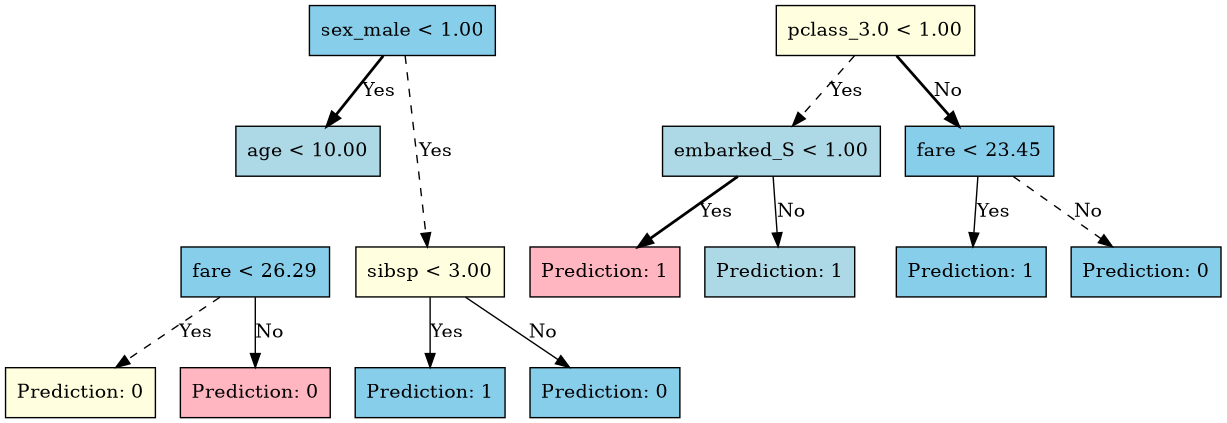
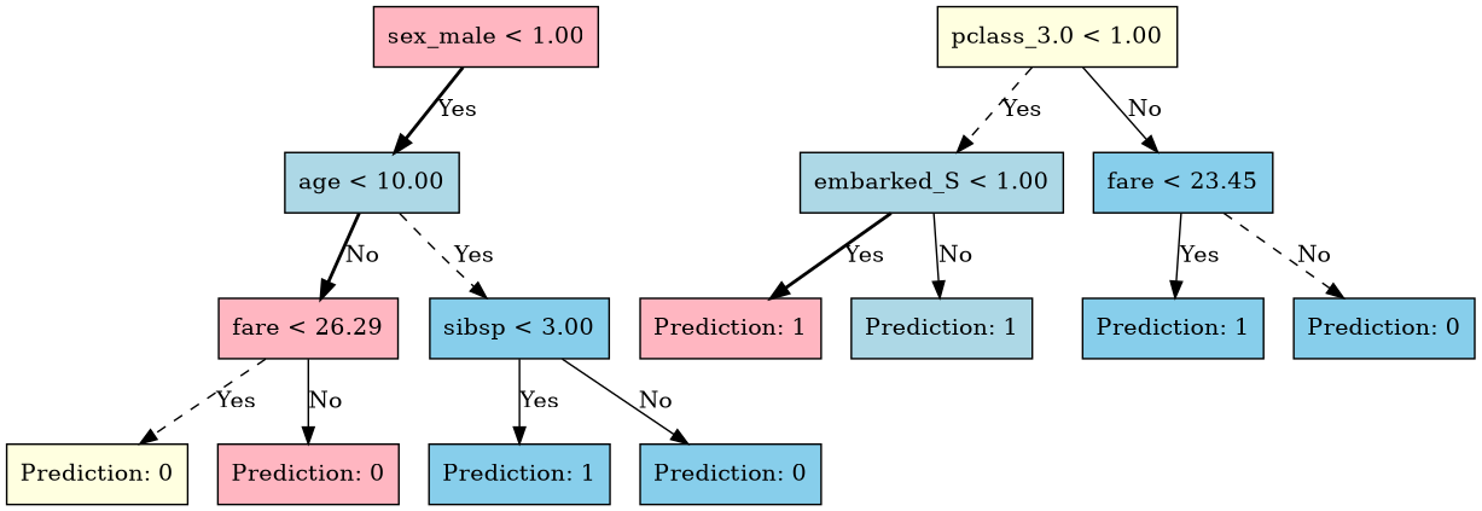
  digraph {
    node [fillcolor=skyblue shape=box style=filled]
    edge [style=solid]
-   n1 [label="sex_male < 1.00"]
+   n1 [fillcolor=lightpink label="sex_male < 1.00"]
    n2 [fillcolor=lightblue label="age < 10.00"]
    n3 [fillcolor=lightyellow label="pclass_3.0 < 1.00"]
    n4 [fillcolor=lightblue label="embarked_S < 1.00"]
    n5 [label="fare < 23.45"]
-   n6 [fillcolor=lightyellow label="sibsp < 3.00"]
-   n7 [label="fare < 26.29"]
+   n6 [label="sibsp < 3.00"]
+   n7 [fillcolor=lightpink label="fare < 26.29"]
    n8 [fillcolor=lightpink label="Prediction: 1"]
    n9 [fillcolor=lightblue label="Prediction: 1"]
    n10 [label="Prediction: 1"]
    n11 [label="Prediction: 0"]
    n12 [label="Prediction: 1"]
    n13 [label="Prediction: 0"]
    n14 [fillcolor=lightyellow label="Prediction: 0"]
    n15 [fillcolor=lightpink label="Prediction: 0"]
    n1 -> n2 [label=Yes style=bold]
-   n1 -> n6 [label=Yes style=dashed]
+   n2 -> n6 [label=Yes style=dashed]
+   n2 -> n7 [label=No style=bold]
    n3 -> n4 [label=Yes style=dashed]
-   n3 -> n5 [label=No style=bold]
+   n3 -> n5 [label=No]
    n4 -> n8 [label=Yes style=bold]
    n4 -> n9 [label=No]
    n5 -> n10 [label=Yes]
    n5 -> n11 [label=No style=dashed]
    n6 -> n12 [label=Yes]
    n6 -> n13 [label=No]
    n7 -> n14 [label=Yes style=dashed]
    n7 -> n15 [label=No]
  }
